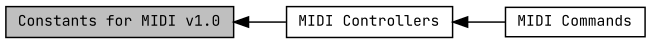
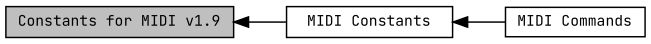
  digraph {
    fontname="JetBrains Mono"
    rankdir=LR
    node [color=black fillcolor=white fontname="JetBrains Mono" fontsize=10 shape=record style=filled]
    edge [dir=back fontname="JetBrains Mono" fontsize=10 labelfontname=Helvetica labelfontsize=10 shape=plaintext style=solid]
    n1 [height=0.2 label="MIDI Commands" width=0.4]
-   n2 [fillcolor=grey75 fontcolor=black height=0.2 label="Constants for MIDI v1.0" width=0.4]
-   n3 [height=0.2 label="MIDI Controllers" width=0.4]
+   n2 [fillcolor=grey75 fontcolor=black height=0.2 label="Constants for MIDI v1.9" width=0.4]
+   n3 [height=0.2 label="MIDI Constants" width=0.4]
    n2 -> n3
    n3 -> n1
  }
